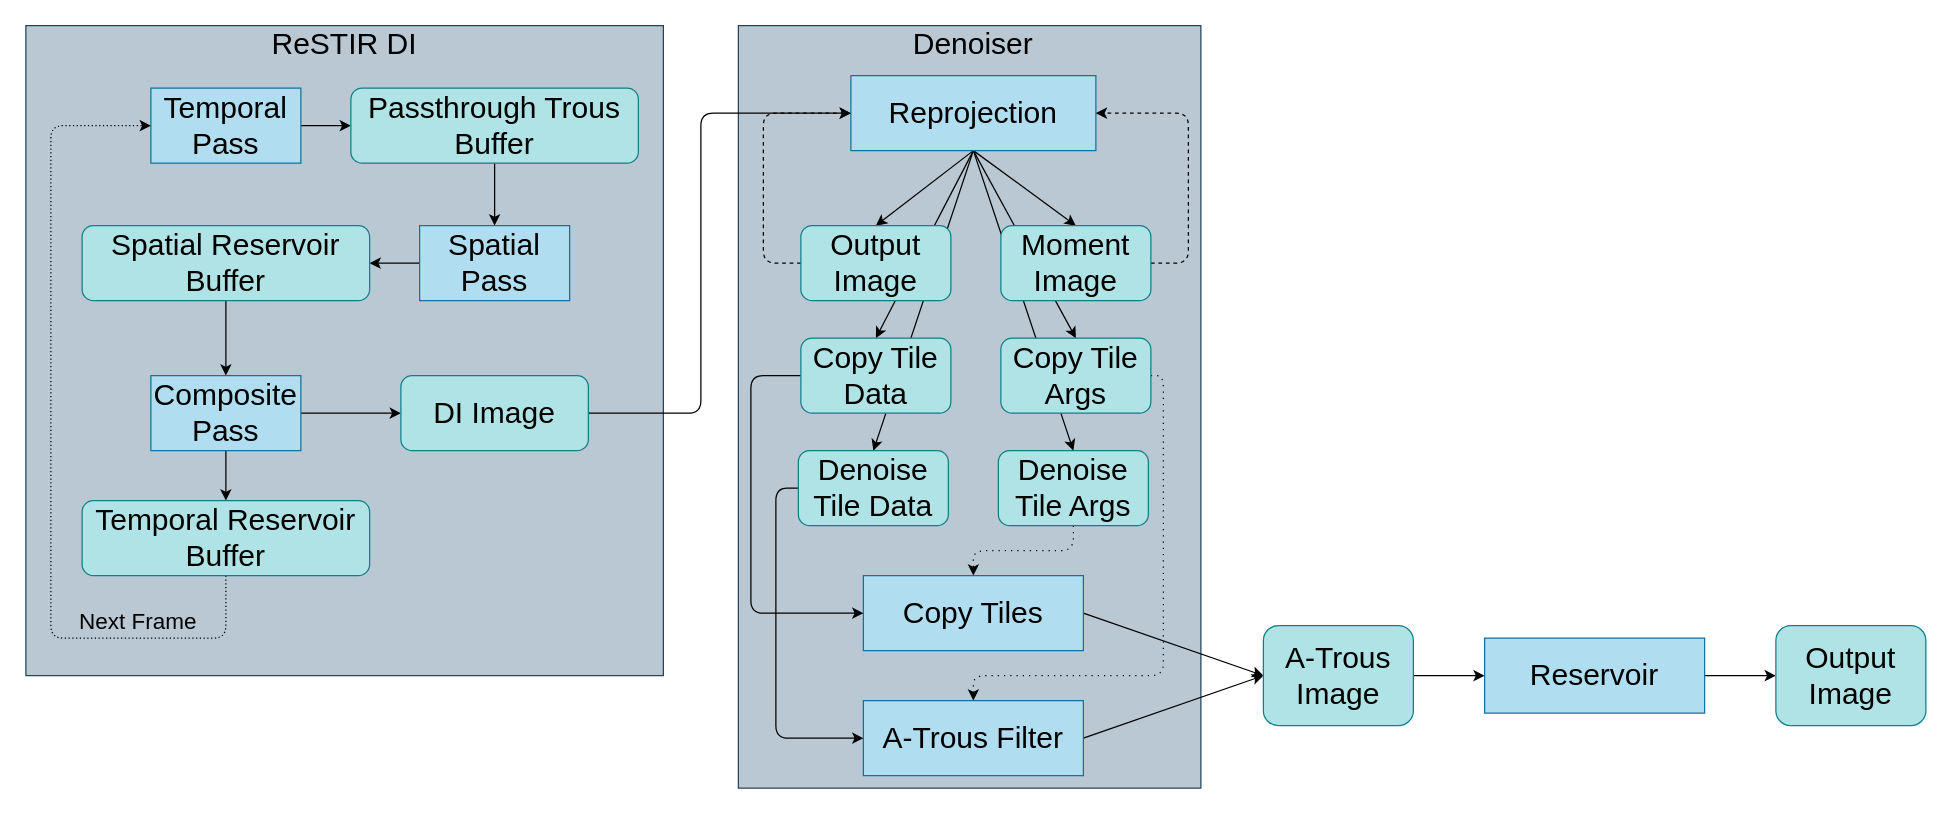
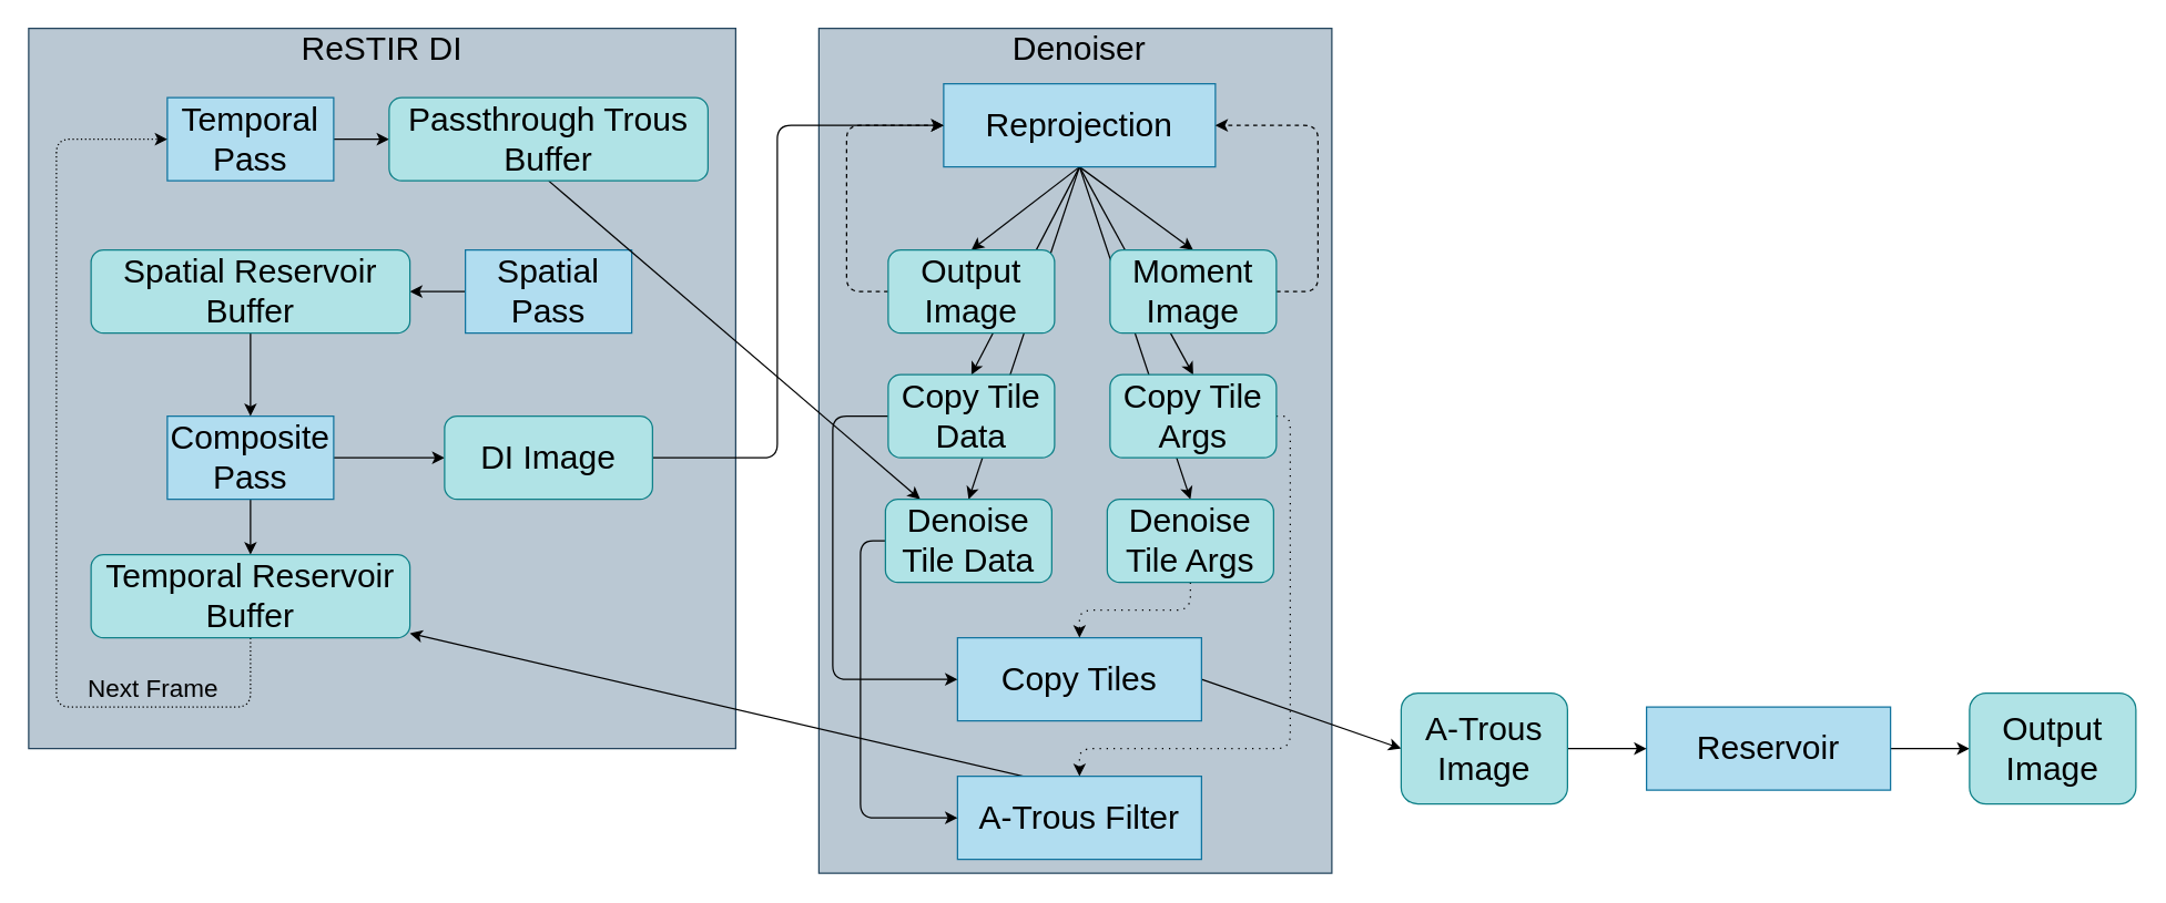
  <mxCell id="0" />
  <mxCell id="1" parent="0" />
  <mxCell id="2" value="" style="rounded=0;whiteSpace=wrap;html=1;fontSize=18;fillColor=#bac8d3;strokeColor=#23445d;" vertex="1" parent="1"><mxGeometry x="590" y="20" width="370" height="610" as="geometry" /></mxCell>
  <mxCell id="3" value="" style="rounded=0;whiteSpace=wrap;html=1;fontSize=24;fillColor=#bac8d3;strokeColor=#23445d;" vertex="1" parent="1"><mxGeometry x="20" y="20" width="510" height="520" as="geometry" /></mxCell>
  <mxCell id="4" style="edgeStyle=none;html=1;exitX=1;exitY=0.5;exitDx=0;exitDy=0;entryX=0;entryY=0.5;entryDx=0;entryDy=0;fontSize=24;" edge="1" parent="1" source="5" target="14"><mxGeometry relative="1" as="geometry" /></mxCell>
  <mxCell id="5" value="&lt;font style=&quot;font-size: 24px;&quot;&gt;Temporal Pass&lt;/font&gt;" style="rounded=0;whiteSpace=wrap;html=1;fillColor=#b1ddf0;strokeColor=#10739e;" vertex="1" parent="1"><mxGeometry x="120" y="70" width="120" height="60" as="geometry" /></mxCell>
  <mxCell id="6" style="edgeStyle=none;html=1;exitX=0;exitY=0.5;exitDx=0;exitDy=0;entryX=1;entryY=0.5;entryDx=0;entryDy=0;fontSize=24;" edge="1" parent="1" source="7" target="16"><mxGeometry relative="1" as="geometry" /></mxCell>
  <mxCell id="7" value="&lt;font style=&quot;font-size: 24px;&quot;&gt;Spatial Pass&lt;/font&gt;" style="rounded=0;whiteSpace=wrap;html=1;fillColor=#b1ddf0;strokeColor=#10739e;" vertex="1" parent="1"><mxGeometry x="335" y="180" width="120" height="60" as="geometry" /></mxCell>
  <mxCell id="8" style="edgeStyle=orthogonalEdgeStyle;html=1;exitX=0.5;exitY=1;exitDx=0;exitDy=0;entryX=0.5;entryY=0;entryDx=0;entryDy=0;fontSize=24;" edge="1" parent="1" source="10" target="12"><mxGeometry relative="1" as="geometry" /></mxCell>
  <mxCell id="9" style="edgeStyle=orthogonalEdgeStyle;html=1;exitX=1;exitY=0.5;exitDx=0;exitDy=0;entryX=0;entryY=0.5;entryDx=0;entryDy=0;fontSize=24;" edge="1" parent="1" source="10" target="49"><mxGeometry relative="1" as="geometry" /></mxCell>
  <mxCell id="10" value="&lt;font style=&quot;font-size: 24px;&quot;&gt;Composite Pass&lt;/font&gt;" style="rounded=0;whiteSpace=wrap;html=1;fillColor=#b1ddf0;strokeColor=#10739e;" vertex="1" parent="1"><mxGeometry x="120" y="300" width="120" height="60" as="geometry" /></mxCell>
  <mxCell id="11" style="edgeStyle=orthogonalEdgeStyle;html=1;exitX=0.5;exitY=1;exitDx=0;exitDy=0;entryX=0;entryY=0.5;entryDx=0;entryDy=0;fontSize=24;dashed=1;dashPattern=1 2;" edge="1" parent="1" source="12" target="5"><mxGeometry relative="1" as="geometry"><Array as="points"><mxPoint x="180" y="510" /><mxPoint x="40" y="510" /><mxPoint x="40" y="100" /></Array></mxGeometry></mxCell>
  <mxCell id="12" value="Temporal Reservoir Buffer" style="rounded=1;whiteSpace=wrap;html=1;fontSize=24;fillColor=#b0e3e6;strokeColor=#0e8088;" vertex="1" parent="1"><mxGeometry x="65" y="400" width="230" height="60" as="geometry" /></mxCell>
- <mxCell id="13" style="edgeStyle=none;html=1;exitX=0.5;exitY=1;exitDx=0;exitDy=0;entryX=0.5;entryY=0;entryDx=0;entryDy=0;fontSize=24;" edge="1" parent="1" source="14" target="7"><mxGeometry relative="1" as="geometry" /></mxCell>
+ <mxCell id="13" style="edgeStyle=none;html=1;exitX=0.5;exitY=1;exitDx=0;exitDy=0;fontSize=24;" edge="1" parent="1" source="14" target="41"><mxGeometry relative="1" as="geometry" /></mxCell>
  <mxCell id="14" value="Passthrough Trous Buffer" style="rounded=1;whiteSpace=wrap;html=1;fontSize=24;fillColor=#b0e3e6;strokeColor=#0e8088;" vertex="1" parent="1"><mxGeometry x="280" y="70" width="230" height="60" as="geometry" /></mxCell>
  <mxCell id="15" style="edgeStyle=none;html=1;exitX=0.5;exitY=1;exitDx=0;exitDy=0;entryX=0.5;entryY=0;entryDx=0;entryDy=0;fontSize=24;" edge="1" parent="1" source="16" target="10"><mxGeometry relative="1" as="geometry" /></mxCell>
  <mxCell id="16" value="Spatial Reservoir Buffer" style="rounded=1;whiteSpace=wrap;html=1;fontSize=24;fillColor=#b0e3e6;strokeColor=#0e8088;" vertex="1" parent="1"><mxGeometry x="65" y="180" width="230" height="60" as="geometry" /></mxCell>
  <mxCell id="17" value="&lt;font style=&quot;font-size: 18px;&quot;&gt;Next Frame&lt;/font&gt;" style="text;html=1;strokeColor=none;fillColor=none;align=center;verticalAlign=middle;whiteSpace=wrap;rounded=0;fontSize=24;" vertex="1" parent="1"><mxGeometry x="40" y="480" width="140" height="30" as="geometry" /></mxCell>
  <mxCell id="18" value="ReSTIR DI" style="text;html=1;strokeColor=none;fillColor=none;align=center;verticalAlign=middle;whiteSpace=wrap;rounded=0;fontSize=24;" vertex="1" parent="1"><mxGeometry x="210" y="20" width="130" height="30" as="geometry" /></mxCell>
  <mxCell id="19" style="html=1;exitX=0.5;exitY=1;exitDx=0;exitDy=0;entryX=0.5;entryY=0;entryDx=0;entryDy=0;fontSize=24;" edge="1" parent="1" source="25" target="33"><mxGeometry relative="1" as="geometry" /></mxCell>
  <mxCell id="20" style="edgeStyle=none;html=1;exitX=0.5;exitY=1;exitDx=0;exitDy=0;entryX=0.5;entryY=0;entryDx=0;entryDy=0;fontSize=24;" edge="1" parent="1" source="25" target="35"><mxGeometry relative="1" as="geometry" /></mxCell>
  <mxCell id="21" style="edgeStyle=none;html=1;exitX=0.5;exitY=1;exitDx=0;exitDy=0;entryX=0.5;entryY=0;entryDx=0;entryDy=0;fontSize=24;" edge="1" parent="1" source="25" target="37"><mxGeometry relative="1" as="geometry" /></mxCell>
  <mxCell id="22" style="edgeStyle=none;html=1;exitX=0.5;exitY=1;exitDx=0;exitDy=0;entryX=0.5;entryY=0;entryDx=0;entryDy=0;fontSize=24;" edge="1" parent="1" source="25" target="39"><mxGeometry relative="1" as="geometry" /></mxCell>
  <mxCell id="23" style="edgeStyle=none;html=1;exitX=0.5;exitY=1;exitDx=0;exitDy=0;entryX=0.5;entryY=0;entryDx=0;entryDy=0;fontSize=24;" edge="1" parent="1" source="25" target="41"><mxGeometry relative="1" as="geometry" /></mxCell>
  <mxCell id="24" style="edgeStyle=none;html=1;exitX=0.5;exitY=1;exitDx=0;exitDy=0;entryX=0.5;entryY=0;entryDx=0;entryDy=0;fontSize=24;" edge="1" parent="1" source="25" target="43"><mxGeometry relative="1" as="geometry" /></mxCell>
  <mxCell id="25" value="Reprojection" style="rounded=0;whiteSpace=wrap;html=1;fontSize=24;fillColor=#b1ddf0;strokeColor=#10739e;" vertex="1" parent="1"><mxGeometry x="680" y="60" width="196" height="60" as="geometry" /></mxCell>
  <mxCell id="26" style="html=1;exitX=1;exitY=0.5;exitDx=0;exitDy=0;entryX=0;entryY=0.5;entryDx=0;entryDy=0;fontSize=24;" edge="1" parent="1" source="27" target="45"><mxGeometry relative="1" as="geometry" /></mxCell>
  <mxCell id="27" value="Copy Tiles" style="rounded=0;whiteSpace=wrap;html=1;fontSize=24;fillColor=#b1ddf0;strokeColor=#10739e;" vertex="1" parent="1"><mxGeometry x="690" y="460" width="176" height="60" as="geometry" /></mxCell>
- <mxCell id="28" style="edgeStyle=none;html=1;exitX=1;exitY=0.5;exitDx=0;exitDy=0;entryX=0;entryY=0.5;entryDx=0;entryDy=0;fontSize=24;" edge="1" parent="1" source="29" target="45"><mxGeometry relative="1" as="geometry" /></mxCell>
+ <mxCell id="28" style="edgeStyle=none;html=1;exitX=1;exitY=0.5;exitDx=0;exitDy=0;fontSize=24;" edge="1" parent="1" source="29" target="12"><mxGeometry relative="1" as="geometry" /></mxCell>
  <mxCell id="29" value="A-Trous Filter" style="rounded=0;whiteSpace=wrap;html=1;fontSize=24;fillColor=#b1ddf0;strokeColor=#10739e;" vertex="1" parent="1"><mxGeometry x="690" y="560" width="176" height="60" as="geometry" /></mxCell>
  <mxCell id="30" style="edgeStyle=orthogonalEdgeStyle;html=1;exitX=1;exitY=0.5;exitDx=0;exitDy=0;entryX=0;entryY=0.5;entryDx=0;entryDy=0;fontSize=24;" edge="1" parent="1" source="31" target="47"><mxGeometry relative="1" as="geometry" /></mxCell>
  <mxCell id="31" value="Reservoir" style="rounded=0;whiteSpace=wrap;html=1;fontSize=24;fillColor=#b1ddf0;strokeColor=#10739e;" vertex="1" parent="1"><mxGeometry x="1187" y="510" width="176" height="60" as="geometry" /></mxCell>
  <mxCell id="32" style="edgeStyle=orthogonalEdgeStyle;html=1;exitX=0;exitY=0.5;exitDx=0;exitDy=0;entryX=0;entryY=0.5;entryDx=0;entryDy=0;dashed=1;fontSize=24;" edge="1" parent="1" source="33" target="25"><mxGeometry relative="1" as="geometry"><Array as="points"><mxPoint x="610" y="210" /><mxPoint x="610" y="90" /></Array></mxGeometry></mxCell>
  <mxCell id="33" value="Output&lt;br&gt;Image" style="rounded=1;whiteSpace=wrap;html=1;fontSize=24;fillColor=#b0e3e6;strokeColor=#0e8088;" vertex="1" parent="1"><mxGeometry x="640" y="180" width="120" height="60" as="geometry" /></mxCell>
  <mxCell id="34" style="edgeStyle=orthogonalEdgeStyle;html=1;exitX=1;exitY=0.5;exitDx=0;exitDy=0;entryX=1;entryY=0.5;entryDx=0;entryDy=0;fontSize=24;dashed=1;" edge="1" parent="1" source="35" target="25"><mxGeometry relative="1" as="geometry"><Array as="points"><mxPoint x="950" y="210" /><mxPoint x="950" y="90" /></Array></mxGeometry></mxCell>
  <mxCell id="35" value="Moment&lt;br&gt;Image" style="rounded=1;whiteSpace=wrap;html=1;fontSize=24;fillColor=#b0e3e6;strokeColor=#0e8088;" vertex="1" parent="1"><mxGeometry x="800" y="180" width="120" height="60" as="geometry" /></mxCell>
  <mxCell id="36" style="edgeStyle=orthogonalEdgeStyle;html=1;exitX=0;exitY=0.5;exitDx=0;exitDy=0;entryX=0;entryY=0.5;entryDx=0;entryDy=0;fontSize=24;" edge="1" parent="1" source="37" target="27"><mxGeometry relative="1" as="geometry"><Array as="points"><mxPoint x="600" y="300" /><mxPoint x="600" y="490" /></Array></mxGeometry></mxCell>
  <mxCell id="37" value="Copy Tile Data" style="rounded=1;whiteSpace=wrap;html=1;fontSize=24;fillColor=#b0e3e6;strokeColor=#0e8088;" vertex="1" parent="1"><mxGeometry x="640" y="270" width="120" height="60" as="geometry" /></mxCell>
  <mxCell id="38" style="edgeStyle=orthogonalEdgeStyle;html=1;exitX=1;exitY=0.5;exitDx=0;exitDy=0;entryX=0.5;entryY=0;entryDx=0;entryDy=0;dashed=1;dashPattern=1 4;fontSize=24;" edge="1" parent="1" source="39" target="29"><mxGeometry relative="1" as="geometry"><Array as="points"><mxPoint x="930" y="300" /><mxPoint x="930" y="540" /><mxPoint x="778" y="540" /></Array></mxGeometry></mxCell>
  <mxCell id="39" value="Copy Tile Args" style="rounded=1;whiteSpace=wrap;html=1;fontSize=24;fillColor=#b0e3e6;strokeColor=#0e8088;" vertex="1" parent="1"><mxGeometry x="800" y="270" width="120" height="60" as="geometry" /></mxCell>
  <mxCell id="40" style="edgeStyle=orthogonalEdgeStyle;html=1;exitX=0;exitY=0.5;exitDx=0;exitDy=0;entryX=0;entryY=0.5;entryDx=0;entryDy=0;fontSize=24;" edge="1" parent="1" source="41" target="29"><mxGeometry relative="1" as="geometry"><Array as="points"><mxPoint x="620" y="390" /><mxPoint x="620" y="590" /></Array></mxGeometry></mxCell>
  <mxCell id="41" value="Denoise Tile Data" style="rounded=1;whiteSpace=wrap;html=1;fontSize=24;fillColor=#b0e3e6;strokeColor=#0e8088;" vertex="1" parent="1"><mxGeometry x="638" y="360" width="120" height="60" as="geometry" /></mxCell>
  <mxCell id="42" style="edgeStyle=orthogonalEdgeStyle;html=1;exitX=0.5;exitY=1;exitDx=0;exitDy=0;dashed=1;dashPattern=1 4;fontSize=24;" edge="1" parent="1" source="43" target="27"><mxGeometry relative="1" as="geometry" /></mxCell>
  <mxCell id="43" value="Denoise Tile Args" style="rounded=1;whiteSpace=wrap;html=1;fontSize=24;fillColor=#b0e3e6;strokeColor=#0e8088;" vertex="1" parent="1"><mxGeometry x="798" y="360" width="120" height="60" as="geometry" /></mxCell>
  <mxCell id="44" style="edgeStyle=orthogonalEdgeStyle;html=1;exitX=1;exitY=0.5;exitDx=0;exitDy=0;entryX=0;entryY=0.5;entryDx=0;entryDy=0;fontSize=24;" edge="1" parent="1" source="45" target="31"><mxGeometry relative="1" as="geometry" /></mxCell>
  <mxCell id="45" value="A-Trous&lt;br&gt;Image" style="rounded=1;whiteSpace=wrap;html=1;fontSize=24;fillColor=#b0e3e6;strokeColor=#0e8088;" vertex="1" parent="1"><mxGeometry x="1010" y="500" width="120" height="80" as="geometry" /></mxCell>
  <mxCell id="46" value="&lt;font style=&quot;font-size: 24px;&quot;&gt;Denoiser&lt;/font&gt;" style="text;html=1;strokeColor=none;fillColor=none;align=center;verticalAlign=middle;whiteSpace=wrap;rounded=0;fontSize=18;" vertex="1" parent="1"><mxGeometry x="748" y="20" width="60" height="30" as="geometry" /></mxCell>
  <mxCell id="47" value="Output&lt;br&gt;Image" style="rounded=1;whiteSpace=wrap;html=1;fontSize=24;fillColor=#b0e3e6;strokeColor=#0e8088;" vertex="1" parent="1"><mxGeometry x="1420" y="500" width="120" height="80" as="geometry" /></mxCell>
  <mxCell id="48" style="edgeStyle=orthogonalEdgeStyle;html=1;exitX=1;exitY=0.5;exitDx=0;exitDy=0;entryX=0;entryY=0.5;entryDx=0;entryDy=0;fontSize=24;" edge="1" parent="1" source="49" target="25"><mxGeometry relative="1" as="geometry"><Array as="points"><mxPoint x="560" y="330" /><mxPoint x="560" y="90" /></Array></mxGeometry></mxCell>
  <mxCell id="49" value="DI Image" style="rounded=1;whiteSpace=wrap;html=1;fontSize=24;fillColor=#b0e3e6;strokeColor=#0e8088;" vertex="1" parent="1"><mxGeometry x="320" y="300" width="150" height="60" as="geometry" /></mxCell>
